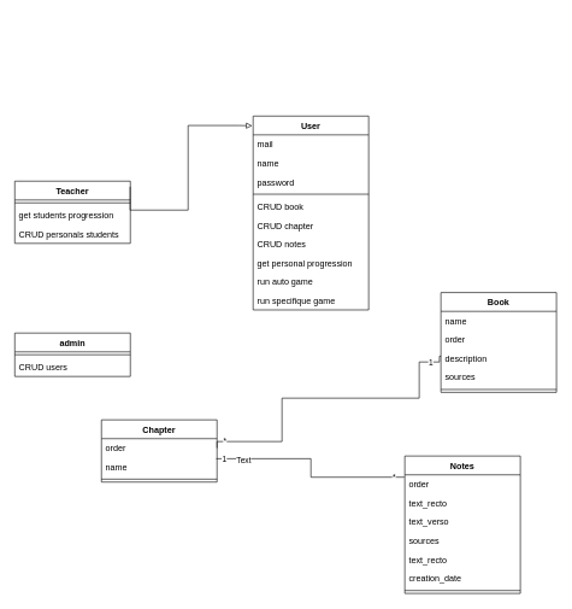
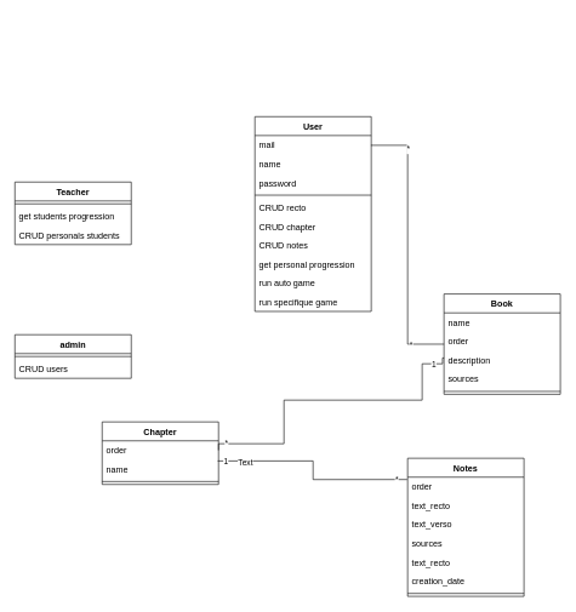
  <mxCell id="0" />
  <mxCell id="1" parent="0" />
  <mxCell id="2" value="" style="edgeStyle=orthogonalEdgeStyle;rounded=0;orthogonalLoop=1;jettySize=auto;html=1;" parent="1" edge="1"><mxGeometry relative="1" as="geometry"><mxPoint x="344" y="20" as="targetPoint" /></mxGeometry></mxCell>
  <mxCell id="3" value="" style="edgeStyle=orthogonalEdgeStyle;rounded=0;orthogonalLoop=1;jettySize=auto;html=1;" parent="1" edge="1"><mxGeometry relative="1" as="geometry"><mxPoint x="344" y="180" as="targetPoint" /></mxGeometry></mxCell>
  <mxCell id="4" value="&amp;lt;&amp;lt;extend&amp;gt;&amp;gt;" style="edgeLabel;html=1;align=center;verticalAlign=middle;resizable=0;points=[];" parent="3" vertex="1" connectable="0"><mxGeometry x="-0.129" y="1" relative="1" as="geometry"><mxPoint x="47" y="340.83" as="offset" /></mxGeometry></mxCell>
  <mxCell id="5" value="User" style="swimlane;fontStyle=1;align=center;verticalAlign=top;childLayout=stackLayout;horizontal=1;startSize=26;horizontalStack=0;resizeParent=1;resizeParentMax=0;resizeLast=0;collapsible=1;marginBottom=0;" vertex="1" parent="1"><mxGeometry x="350" y="160" width="160" height="268" as="geometry" /></mxCell>
  <mxCell id="6" value="mail" style="text;strokeColor=none;fillColor=none;align=left;verticalAlign=top;spacingLeft=4;spacingRight=4;overflow=hidden;rotatable=0;points=[[0,0.5],[1,0.5]];portConstraint=eastwest;" vertex="1" parent="5"><mxGeometry y="26" width="160" height="26" as="geometry" /></mxCell>
  <mxCell id="7" value="name" style="text;strokeColor=none;fillColor=none;align=left;verticalAlign=top;spacingLeft=4;spacingRight=4;overflow=hidden;rotatable=0;points=[[0,0.5],[1,0.5]];portConstraint=eastwest;" vertex="1" parent="5"><mxGeometry y="52" width="160" height="26" as="geometry" /></mxCell>
  <mxCell id="8" value="password" style="text;strokeColor=none;fillColor=none;align=left;verticalAlign=top;spacingLeft=4;spacingRight=4;overflow=hidden;rotatable=0;points=[[0,0.5],[1,0.5]];portConstraint=eastwest;" vertex="1" parent="5"><mxGeometry y="78" width="160" height="26" as="geometry" /></mxCell>
  <mxCell id="9" value="" style="line;strokeWidth=1;fillColor=none;align=left;verticalAlign=middle;spacingTop=-1;spacingLeft=3;spacingRight=3;rotatable=0;labelPosition=right;points=[];portConstraint=eastwest;" vertex="1" parent="5"><mxGeometry y="104" width="160" height="8" as="geometry" /></mxCell>
- <mxCell id="10" value="CRUD book" style="text;strokeColor=none;fillColor=none;align=left;verticalAlign=top;spacingLeft=4;spacingRight=4;overflow=hidden;rotatable=0;points=[[0,0.5],[1,0.5]];portConstraint=eastwest;" vertex="1" parent="5"><mxGeometry y="112" width="160" height="26" as="geometry" /></mxCell>
+ <mxCell id="10" value="CRUD recto" style="text;strokeColor=none;fillColor=none;align=left;verticalAlign=top;spacingLeft=4;spacingRight=4;overflow=hidden;rotatable=0;points=[[0,0.5],[1,0.5]];portConstraint=eastwest;" vertex="1" parent="5"><mxGeometry y="112" width="160" height="26" as="geometry" /></mxCell>
  <mxCell id="11" value="CRUD chapter" style="text;strokeColor=none;fillColor=none;align=left;verticalAlign=top;spacingLeft=4;spacingRight=4;overflow=hidden;rotatable=0;points=[[0,0.5],[1,0.5]];portConstraint=eastwest;" vertex="1" parent="5"><mxGeometry y="138" width="160" height="26" as="geometry" /></mxCell>
  <mxCell id="12" value="CRUD notes" style="text;strokeColor=none;fillColor=none;align=left;verticalAlign=top;spacingLeft=4;spacingRight=4;overflow=hidden;rotatable=0;points=[[0,0.5],[1,0.5]];portConstraint=eastwest;" vertex="1" parent="5"><mxGeometry y="164" width="160" height="26" as="geometry" /></mxCell>
  <mxCell id="13" value="get personal progression" style="text;strokeColor=none;fillColor=none;align=left;verticalAlign=top;spacingLeft=4;spacingRight=4;overflow=hidden;rotatable=0;points=[[0,0.5],[1,0.5]];portConstraint=eastwest;" vertex="1" parent="5"><mxGeometry y="190" width="160" height="26" as="geometry" /></mxCell>
  <mxCell id="14" value="run auto game" style="text;strokeColor=none;fillColor=none;align=left;verticalAlign=top;spacingLeft=4;spacingRight=4;overflow=hidden;rotatable=0;points=[[0,0.5],[1,0.5]];portConstraint=eastwest;" vertex="1" parent="5"><mxGeometry y="216" width="160" height="26" as="geometry" /></mxCell>
  <mxCell id="15" value="run specifique game" style="text;strokeColor=none;fillColor=none;align=left;verticalAlign=top;spacingLeft=4;spacingRight=4;overflow=hidden;rotatable=0;points=[[0,0.5],[1,0.5]];portConstraint=eastwest;" vertex="1" parent="5"><mxGeometry y="242" width="160" height="26" as="geometry" /></mxCell>
  <mxCell id="16" value="Teacher" style="swimlane;fontStyle=1;align=center;verticalAlign=top;childLayout=stackLayout;horizontal=1;startSize=26;horizontalStack=0;resizeParent=1;resizeParentMax=0;resizeLast=0;collapsible=1;marginBottom=0;" vertex="1" parent="1"><mxGeometry x="20" y="250" width="160" height="86" as="geometry" /></mxCell>
  <mxCell id="17" value="" style="line;strokeWidth=1;fillColor=none;align=left;verticalAlign=middle;spacingTop=-1;spacingLeft=3;spacingRight=3;rotatable=0;labelPosition=right;points=[];portConstraint=eastwest;" vertex="1" parent="16"><mxGeometry y="26" width="160" height="8" as="geometry" /></mxCell>
  <mxCell id="18" value="get students progression" style="text;strokeColor=none;fillColor=none;align=left;verticalAlign=top;spacingLeft=4;spacingRight=4;overflow=hidden;rotatable=0;points=[[0,0.5],[1,0.5]];portConstraint=eastwest;" vertex="1" parent="16"><mxGeometry y="34" width="160" height="26" as="geometry" /></mxCell>
  <mxCell id="19" value="CRUD personals students " style="text;strokeColor=none;fillColor=none;align=left;verticalAlign=top;spacingLeft=4;spacingRight=4;overflow=hidden;rotatable=0;points=[[0,0.5],[1,0.5]];portConstraint=eastwest;" vertex="1" parent="16"><mxGeometry y="60" width="160" height="26" as="geometry" /></mxCell>
  <mxCell id="20" value="admin" style="swimlane;fontStyle=1;align=center;verticalAlign=top;childLayout=stackLayout;horizontal=1;startSize=26;horizontalStack=0;resizeParent=1;resizeParentMax=0;resizeLast=0;collapsible=1;marginBottom=0;" vertex="1" parent="1"><mxGeometry x="20" y="460" width="160" height="60" as="geometry" /></mxCell>
  <mxCell id="21" value="" style="line;strokeWidth=1;fillColor=none;align=left;verticalAlign=middle;spacingTop=-1;spacingLeft=3;spacingRight=3;rotatable=0;labelPosition=right;points=[];portConstraint=eastwest;" vertex="1" parent="20"><mxGeometry y="26" width="160" height="8" as="geometry" /></mxCell>
  <mxCell id="22" value="CRUD users" style="text;strokeColor=none;fillColor=none;align=left;verticalAlign=top;spacingLeft=4;spacingRight=4;overflow=hidden;rotatable=0;points=[[0,0.5],[1,0.5]];portConstraint=eastwest;" vertex="1" parent="20"><mxGeometry y="34" width="160" height="26" as="geometry" /></mxCell>
- <mxCell id="23" style="edgeStyle=orthogonalEdgeStyle;rounded=0;orthogonalLoop=1;jettySize=auto;html=1;endArrow=block;endFill=0;exitX=0.998;exitY=0.089;exitDx=0;exitDy=0;exitPerimeter=0;entryX=-0.008;entryY=0.05;entryDx=0;entryDy=0;entryPerimeter=0;" edge="1" parent="1" source="16" target="5"><mxGeometry relative="1" as="geometry"><mxPoint x="190" y="291" as="sourcePoint" /><mxPoint x="350" y="340" as="targetPoint" /><Array as="points"><mxPoint x="180" y="290" /><mxPoint x="260" y="290" /><mxPoint x="260" y="173" /><mxPoint x="330" y="173" /></Array></mxGeometry></mxCell>
+ <mxCell id="24" style="edgeStyle=orthogonalEdgeStyle;rounded=0;orthogonalLoop=1;jettySize=auto;html=1;entryX=0.997;entryY=0.147;entryDx=0;entryDy=0;entryPerimeter=0;endArrow=none;endFill=0;" edge="1" parent="1" source="27" target="5"><mxGeometry relative="1" as="geometry" /></mxCell>
+ <mxCell id="25" value="*" style="edgeLabel;html=1;align=center;verticalAlign=middle;resizable=0;points=[];" vertex="1" connectable="0" parent="24"><mxGeometry x="0.707" relative="1" as="geometry"><mxPoint as="offset" /></mxGeometry></mxCell>
+ <mxCell id="26" value="*" style="edgeLabel;html=1;align=center;verticalAlign=middle;resizable=0;points=[];" vertex="1" connectable="0" parent="24"><mxGeometry x="-0.753" y="1" relative="1" as="geometry"><mxPoint as="offset" /></mxGeometry></mxCell>
  <mxCell id="27" value="Book" style="swimlane;fontStyle=1;align=center;verticalAlign=top;childLayout=stackLayout;horizontal=1;startSize=26;horizontalStack=0;resizeParent=1;resizeParentMax=0;resizeLast=0;collapsible=1;marginBottom=0;" vertex="1" parent="1"><mxGeometry x="610" y="404" width="160" height="138" as="geometry" /></mxCell>
  <mxCell id="28" value="name" style="text;strokeColor=none;fillColor=none;align=left;verticalAlign=top;spacingLeft=4;spacingRight=4;overflow=hidden;rotatable=0;points=[[0,0.5],[1,0.5]];portConstraint=eastwest;" vertex="1" parent="27"><mxGeometry y="26" width="160" height="26" as="geometry" /></mxCell>
  <mxCell id="29" value="order" style="text;strokeColor=none;fillColor=none;align=left;verticalAlign=top;spacingLeft=4;spacingRight=4;overflow=hidden;rotatable=0;points=[[0,0.5],[1,0.5]];portConstraint=eastwest;" vertex="1" parent="27"><mxGeometry y="52" width="160" height="26" as="geometry" /></mxCell>
  <mxCell id="30" value="description" style="text;strokeColor=none;fillColor=none;align=left;verticalAlign=top;spacingLeft=4;spacingRight=4;overflow=hidden;rotatable=0;points=[[0,0.5],[1,0.5]];portConstraint=eastwest;" vertex="1" parent="27"><mxGeometry y="78" width="160" height="26" as="geometry" /></mxCell>
  <mxCell id="31" value="sources" style="text;strokeColor=none;fillColor=none;align=left;verticalAlign=top;spacingLeft=4;spacingRight=4;overflow=hidden;rotatable=0;points=[[0,0.5],[1,0.5]];portConstraint=eastwest;" vertex="1" parent="27"><mxGeometry y="104" width="160" height="26" as="geometry" /></mxCell>
  <mxCell id="32" value="" style="line;strokeWidth=1;fillColor=none;align=left;verticalAlign=middle;spacingTop=-1;spacingLeft=3;spacingRight=3;rotatable=0;labelPosition=right;points=[];portConstraint=eastwest;" vertex="1" parent="27"><mxGeometry y="130" width="160" height="8" as="geometry" /></mxCell>
  <mxCell id="33" value="Chapter" style="swimlane;fontStyle=1;align=center;verticalAlign=top;childLayout=stackLayout;horizontal=1;startSize=26;horizontalStack=0;resizeParent=1;resizeParentMax=0;resizeLast=0;collapsible=1;marginBottom=0;" vertex="1" parent="1"><mxGeometry x="140" y="580" width="160" height="86" as="geometry" /></mxCell>
  <mxCell id="34" value="order" style="text;strokeColor=none;fillColor=none;align=left;verticalAlign=top;spacingLeft=4;spacingRight=4;overflow=hidden;rotatable=0;points=[[0,0.5],[1,0.5]];portConstraint=eastwest;" vertex="1" parent="33"><mxGeometry y="26" width="160" height="26" as="geometry" /></mxCell>
  <mxCell id="35" value="name" style="text;strokeColor=none;fillColor=none;align=left;verticalAlign=top;spacingLeft=4;spacingRight=4;overflow=hidden;rotatable=0;points=[[0,0.5],[1,0.5]];portConstraint=eastwest;" vertex="1" parent="33"><mxGeometry y="52" width="160" height="26" as="geometry" /></mxCell>
  <mxCell id="36" value="" style="line;strokeWidth=1;fillColor=none;align=left;verticalAlign=middle;spacingTop=-1;spacingLeft=3;spacingRight=3;rotatable=0;labelPosition=right;points=[];portConstraint=eastwest;" vertex="1" parent="33"><mxGeometry y="78" width="160" height="8" as="geometry" /></mxCell>
  <mxCell id="37" style="edgeStyle=orthogonalEdgeStyle;rounded=0;orthogonalLoop=1;jettySize=auto;html=1;entryX=0;entryY=0.386;entryDx=0;entryDy=0;endArrow=none;endFill=0;entryPerimeter=0;exitX=1;exitY=0.5;exitDx=0;exitDy=0;" edge="1" parent="1" source="34" target="30"><mxGeometry relative="1" as="geometry"><mxPoint x="290" y="598" as="sourcePoint" /><mxPoint x="607.76" y="462.492" as="targetPoint" /><Array as="points"><mxPoint x="300" y="610" /><mxPoint x="390" y="610" /><mxPoint x="390" y="550" /><mxPoint x="580" y="550" /><mxPoint x="580" y="500" /><mxPoint x="608" y="500" /><mxPoint x="608" y="492" /></Array></mxGeometry></mxCell>
  <mxCell id="38" value="1" style="edgeLabel;html=1;align=center;verticalAlign=middle;resizable=0;points=[];" vertex="1" connectable="0" parent="37"><mxGeometry x="0.896" y="-1" relative="1" as="geometry"><mxPoint as="offset" /></mxGeometry></mxCell>
  <mxCell id="39" value="*" style="edgeLabel;html=1;align=center;verticalAlign=middle;resizable=0;points=[];" vertex="1" connectable="0" parent="37"><mxGeometry x="-0.915" y="2" relative="1" as="geometry"><mxPoint as="offset" /></mxGeometry></mxCell>
  <mxCell id="40" value="Notes" style="swimlane;fontStyle=1;align=center;verticalAlign=top;childLayout=stackLayout;horizontal=1;startSize=26;horizontalStack=0;resizeParent=1;resizeParentMax=0;resizeLast=0;collapsible=1;marginBottom=0;" vertex="1" parent="1"><mxGeometry x="560" y="630" width="160" height="190" as="geometry" /></mxCell>
  <mxCell id="41" value="order" style="text;strokeColor=none;fillColor=none;align=left;verticalAlign=top;spacingLeft=4;spacingRight=4;overflow=hidden;rotatable=0;points=[[0,0.5],[1,0.5]];portConstraint=eastwest;" vertex="1" parent="40"><mxGeometry y="26" width="160" height="26" as="geometry" /></mxCell>
  <mxCell id="42" value="text_recto" style="text;strokeColor=none;fillColor=none;align=left;verticalAlign=top;spacingLeft=4;spacingRight=4;overflow=hidden;rotatable=0;points=[[0,0.5],[1,0.5]];portConstraint=eastwest;" vertex="1" parent="40"><mxGeometry y="52" width="160" height="26" as="geometry" /></mxCell>
  <mxCell id="43" value="text_verso" style="text;strokeColor=none;fillColor=none;align=left;verticalAlign=top;spacingLeft=4;spacingRight=4;overflow=hidden;rotatable=0;points=[[0,0.5],[1,0.5]];portConstraint=eastwest;" vertex="1" parent="40"><mxGeometry y="78" width="160" height="26" as="geometry" /></mxCell>
  <mxCell id="44" value="sources" style="text;strokeColor=none;fillColor=none;align=left;verticalAlign=top;spacingLeft=4;spacingRight=4;overflow=hidden;rotatable=0;points=[[0,0.5],[1,0.5]];portConstraint=eastwest;" vertex="1" parent="40"><mxGeometry y="104" width="160" height="26" as="geometry" /></mxCell>
  <mxCell id="45" value="text_recto" style="text;strokeColor=none;fillColor=none;align=left;verticalAlign=top;spacingLeft=4;spacingRight=4;overflow=hidden;rotatable=0;points=[[0,0.5],[1,0.5]];portConstraint=eastwest;" vertex="1" parent="40"><mxGeometry y="130" width="160" height="26" as="geometry" /></mxCell>
  <mxCell id="46" value="creation_date" style="text;strokeColor=none;fillColor=none;align=left;verticalAlign=top;spacingLeft=4;spacingRight=4;overflow=hidden;rotatable=0;points=[[0,0.5],[1,0.5]];portConstraint=eastwest;" vertex="1" parent="40"><mxGeometry y="156" width="160" height="26" as="geometry" /></mxCell>
  <mxCell id="47" value="" style="line;strokeWidth=1;fillColor=none;align=left;verticalAlign=middle;spacingTop=-1;spacingLeft=3;spacingRight=3;rotatable=0;labelPosition=right;points=[];portConstraint=eastwest;" vertex="1" parent="40"><mxGeometry y="182" width="160" height="8" as="geometry" /></mxCell>
  <mxCell id="48" style="edgeStyle=orthogonalEdgeStyle;rounded=0;orthogonalLoop=1;jettySize=auto;html=1;entryX=-0.004;entryY=0.154;entryDx=0;entryDy=0;entryPerimeter=0;endArrow=none;endFill=0;exitX=0.993;exitY=1.066;exitDx=0;exitDy=0;exitPerimeter=0;" edge="1" parent="1" source="34" target="40"><mxGeometry relative="1" as="geometry"><mxPoint x="370" y="570" as="sourcePoint" /></mxGeometry></mxCell>
  <mxCell id="49" value="1" style="edgeLabel;html=1;align=center;verticalAlign=middle;resizable=0;points=[];" vertex="1" connectable="0" parent="48"><mxGeometry x="-0.924" y="-1" relative="1" as="geometry"><mxPoint as="offset" /></mxGeometry></mxCell>
  <mxCell id="50" value="*" style="edgeLabel;html=1;align=center;verticalAlign=middle;resizable=0;points=[];" vertex="1" connectable="0" parent="48"><mxGeometry x="0.897" y="1" relative="1" as="geometry"><mxPoint as="offset" /></mxGeometry></mxCell>
  <mxCell id="51" value="Text" style="edgeLabel;html=1;align=center;verticalAlign=middle;resizable=0;points=[];" vertex="1" connectable="0" parent="48"><mxGeometry x="-0.737" y="-2" relative="1" as="geometry"><mxPoint as="offset" /></mxGeometry></mxCell>
